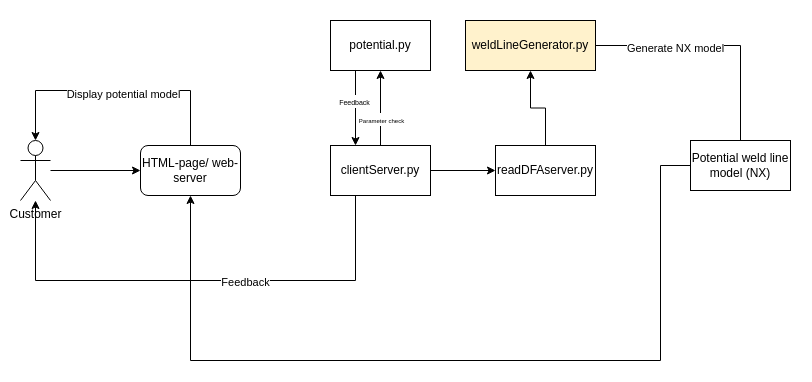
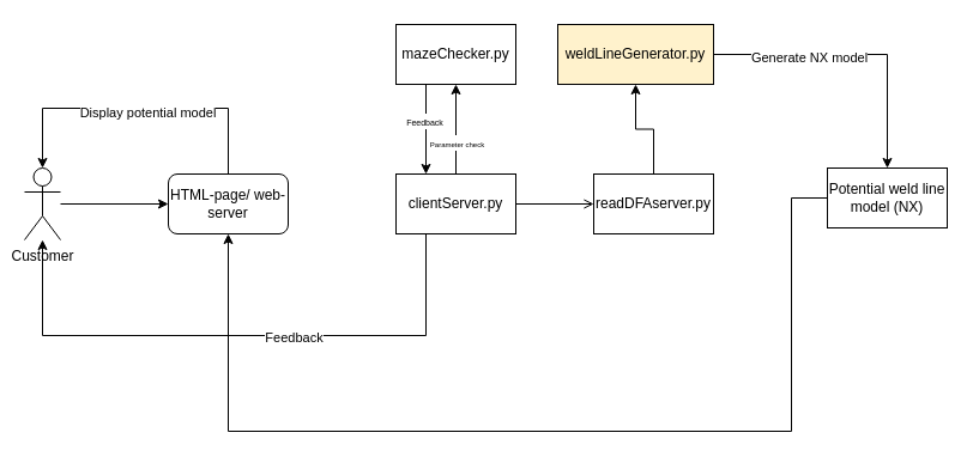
  <mxCell id="0" />
  <mxCell id="1" parent="0" />
  <mxCell id="2" style="edgeStyle=orthogonalEdgeStyle;rounded=0;orthogonalLoop=1;jettySize=auto;html=1;entryX=0;entryY=0.5;entryDx=0;entryDy=0;" edge="1" parent="1" source="3" target="6"><mxGeometry relative="1" as="geometry" /></mxCell>
  <mxCell id="3" value="Customer" style="shape=umlActor;verticalLabelPosition=bottom;verticalAlign=top;html=1;outlineConnect=0;" vertex="1" parent="1"><mxGeometry x="20" y="140" width="30" height="60" as="geometry" /></mxCell>
  <mxCell id="4" style="edgeStyle=orthogonalEdgeStyle;rounded=0;orthogonalLoop=1;jettySize=auto;html=1;" edge="1" parent="1" source="6"><mxGeometry relative="1" as="geometry"><mxPoint x="35" y="140" as="targetPoint" /><Array as="points"><mxPoint x="190" y="90" /><mxPoint x="35" y="90" /></Array></mxGeometry></mxCell>
  <mxCell id="5" value="Display potential model" style="edgeLabel;html=1;align=center;verticalAlign=middle;resizable=0;points=[];" vertex="1" connectable="0" parent="4"><mxGeometry x="-0.056" y="3" relative="1" as="geometry"><mxPoint as="offset" /></mxGeometry></mxCell>
  <mxCell id="6" value="HTML-page/ web- server" style="whiteSpace=wrap;html=1;rounded=1;" vertex="1" parent="1"><mxGeometry x="140" y="145" width="100" height="50" as="geometry" /></mxCell>
  <mxCell id="7" style="edgeStyle=orthogonalEdgeStyle;rounded=0;orthogonalLoop=1;jettySize=auto;html=1;entryX=0.5;entryY=1;entryDx=0;entryDy=0;" edge="1" parent="1" source="12" target="15"><mxGeometry relative="1" as="geometry" /></mxCell>
  <mxCell id="8" value="&lt;font style=&quot;font-size: 6px&quot;&gt;Parameter check&lt;/font&gt;" style="edgeLabel;html=1;align=center;verticalAlign=middle;resizable=0;points=[];" vertex="1" connectable="0" parent="7"><mxGeometry x="-0.293" relative="1" as="geometry"><mxPoint as="offset" /></mxGeometry></mxCell>
  <mxCell id="9" style="edgeStyle=orthogonalEdgeStyle;rounded=0;orthogonalLoop=1;jettySize=auto;html=1;exitX=0.25;exitY=1;exitDx=0;exitDy=0;" edge="1" parent="1" source="12" target="3"><mxGeometry relative="1" as="geometry"><Array as="points"><mxPoint x="355" y="280" /><mxPoint x="35" y="280" /></Array></mxGeometry></mxCell>
  <mxCell id="10" value="Feedback" style="edgeLabel;html=1;align=center;verticalAlign=middle;resizable=0;points=[];" vertex="1" connectable="0" parent="9"><mxGeometry x="-0.191" y="1" relative="1" as="geometry"><mxPoint as="offset" /></mxGeometry></mxCell>
- <mxCell id="11" style="edgeStyle=orthogonalEdgeStyle;rounded=0;orthogonalLoop=1;jettySize=auto;html=1;entryX=0;entryY=0.5;entryDx=0;entryDy=0;" edge="1" parent="1" source="12" target="19"><mxGeometry relative="1" as="geometry" /></mxCell>
+ <mxCell id="11" style="edgeStyle=orthogonalEdgeStyle;rounded=0;orthogonalLoop=1;jettySize=auto;html=1;entryX=0;entryY=0.5;entryDx=0;entryDy=0;endArrow=open;" edge="1" parent="1" source="12" target="19"><mxGeometry relative="1" as="geometry" /></mxCell>
  <mxCell id="12" value="clientServer.py" style="rounded=0;whiteSpace=wrap;html=1;" vertex="1" parent="1"><mxGeometry x="330" y="145" width="100" height="50" as="geometry" /></mxCell>
  <mxCell id="13" style="edgeStyle=orthogonalEdgeStyle;rounded=0;orthogonalLoop=1;jettySize=auto;html=1;exitX=0.25;exitY=1;exitDx=0;exitDy=0;entryX=0.25;entryY=0;entryDx=0;entryDy=0;" edge="1" parent="1" source="15" target="12"><mxGeometry relative="1" as="geometry" /></mxCell>
  <mxCell id="14" value="&lt;font style=&quot;font-size: 7px&quot;&gt;Feedback&lt;/font&gt;" style="edgeLabel;html=1;align=center;verticalAlign=middle;resizable=0;points=[];" vertex="1" connectable="0" parent="13"><mxGeometry x="-0.204" y="-2" relative="1" as="geometry"><mxPoint as="offset" /></mxGeometry></mxCell>
- <mxCell id="15" value="potential.py" style="rounded=0;whiteSpace=wrap;html=1;" vertex="1" parent="1"><mxGeometry x="330" y="20" width="100" height="50" as="geometry" /></mxCell>
+ <mxCell id="15" value="mazeChecker.py" style="rounded=0;whiteSpace=wrap;html=1;" vertex="1" parent="1"><mxGeometry x="330" y="20" width="100" height="50" as="geometry" /></mxCell>
  <mxCell id="16" style="edgeStyle=orthogonalEdgeStyle;rounded=0;orthogonalLoop=1;jettySize=auto;html=1;entryX=0.5;entryY=1;entryDx=0;entryDy=0;" edge="1" parent="1" source="17" target="6"><mxGeometry relative="1" as="geometry"><mxPoint x="660" y="400" as="targetPoint" /><Array as="points"><mxPoint x="660" y="165" /><mxPoint x="660" y="360" /><mxPoint x="190" y="360" /></Array></mxGeometry></mxCell>
  <mxCell id="17" value="Potential weld line model (NX)" style="rounded=0;whiteSpace=wrap;html=1;" vertex="1" parent="1"><mxGeometry x="690" y="140" width="100" height="50" as="geometry" /></mxCell>
  <mxCell id="18" style="edgeStyle=orthogonalEdgeStyle;rounded=0;orthogonalLoop=1;jettySize=auto;html=1;" edge="1" parent="1" source="19" target="22"><mxGeometry relative="1" as="geometry" /></mxCell>
  <mxCell id="19" value="readDFAserver.py" style="rounded=0;whiteSpace=wrap;html=1;" vertex="1" parent="1"><mxGeometry x="495" y="145" width="100" height="50" as="geometry" /></mxCell>
- <mxCell id="20" style="edgeStyle=orthogonalEdgeStyle;rounded=0;orthogonalLoop=1;jettySize=auto;html=1;endArrow=none;" edge="1" parent="1" source="22" target="17"><mxGeometry relative="1" as="geometry" /></mxCell>
+ <mxCell id="20" style="edgeStyle=orthogonalEdgeStyle;rounded=0;orthogonalLoop=1;jettySize=auto;html=1;" edge="1" parent="1" source="22" target="17"><mxGeometry relative="1" as="geometry" /></mxCell>
  <mxCell id="21" value="Generate NX model" style="edgeLabel;html=1;align=center;verticalAlign=middle;resizable=0;points=[];" vertex="1" connectable="0" parent="20"><mxGeometry x="-0.344" y="-2" relative="1" as="geometry"><mxPoint as="offset" /></mxGeometry></mxCell>
  <mxCell id="22" value="weldLineGenerator.py" style="rounded=0;whiteSpace=wrap;html=1;fillColor=#fff2cc;" vertex="1" parent="1"><mxGeometry x="465" y="20" width="130" height="50" as="geometry" /></mxCell>
